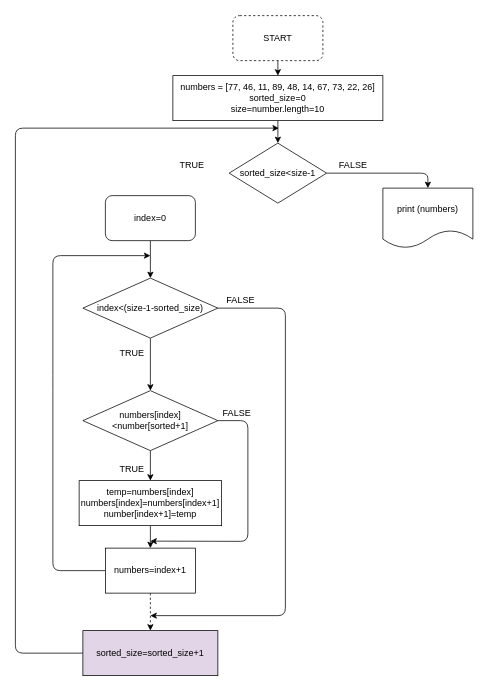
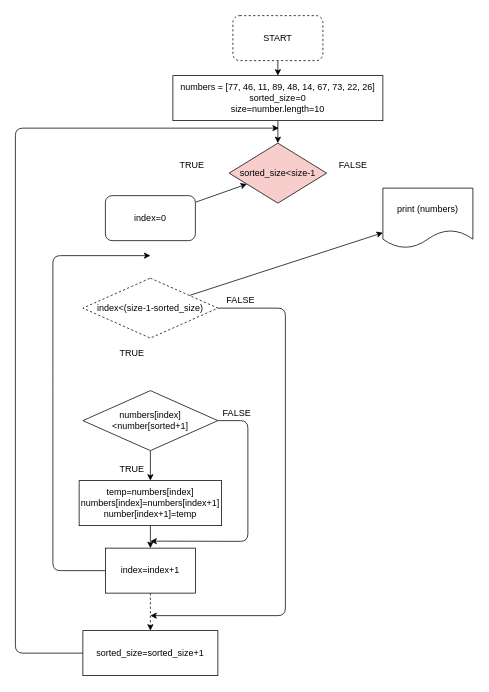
  <mxCell id="0" />
  <mxCell id="1" parent="0" />
  <mxCell id="2" style="edgeStyle=none;html=1;entryX=0.5;entryY=0;entryDx=0;entryDy=0;" edge="1" parent="1" source="3" target="5"><mxGeometry relative="1" as="geometry" /></mxCell>
  <mxCell id="3" value="START" style="rounded=1;whiteSpace=wrap;html=1;dashed=1;" vertex="1" parent="1"><mxGeometry x="310" y="20" width="120" height="60" as="geometry" /></mxCell>
  <mxCell id="4" style="edgeStyle=none;html=1;entryX=0.5;entryY=0;entryDx=0;entryDy=0;" edge="1" parent="1" source="5" target="7"><mxGeometry relative="1" as="geometry" /></mxCell>
  <mxCell id="5" value="numbers = [77, 46, 11, 89, 48, 14, 67, 73, 22, 26]&lt;br&gt;sorted_size=0&lt;br&gt;size=number.length=10" style="rounded=0;whiteSpace=wrap;html=1;" vertex="1" parent="1"><mxGeometry x="230" y="100" width="280" height="60" as="geometry" /></mxCell>
- <mxCell id="6" style="edgeStyle=none;html=1;entryX=0.5;entryY=0;entryDx=0;entryDy=0;" edge="1" parent="1" source="7" target="8"><mxGeometry relative="1" as="geometry"><Array as="points"><mxPoint x="570" y="230" /></Array></mxGeometry></mxCell>
- <mxCell id="7" value="sorted_size&amp;lt;size-1" style="rhombus;whiteSpace=wrap;html=1;" vertex="1" parent="1"><mxGeometry x="305" y="190" width="130" height="80" as="geometry" /></mxCell>
+ <mxCell id="7" value="sorted_size&amp;lt;size-1" style="rhombus;whiteSpace=wrap;html=1;fillColor=#f8cecc;" vertex="1" parent="1"><mxGeometry x="305" y="190" width="130" height="80" as="geometry" /></mxCell>
  <mxCell id="8" value="print (numbers)" style="shape=document;whiteSpace=wrap;html=1;boundedLbl=1;" vertex="1" parent="1"><mxGeometry x="510" y="250" width="120" height="80" as="geometry" /></mxCell>
  <mxCell id="9" value="FALSE" style="text;html=1;align=center;verticalAlign=middle;resizable=0;points=[];autosize=1;strokeColor=none;fillColor=none;" vertex="1" parent="1"><mxGeometry x="445" y="210" width="50" height="20" as="geometry" /></mxCell>
- <mxCell id="10" style="edgeStyle=none;html=1;entryX=0.5;entryY=0;entryDx=0;entryDy=0;" edge="1" parent="1" source="11" target="15"><mxGeometry relative="1" as="geometry" /></mxCell>
+ <mxCell id="10" style="edgeStyle=none;html=1;" edge="1" parent="1" source="11" target="7"><mxGeometry relative="1" as="geometry" /></mxCell>
  <mxCell id="11" value="index=0" style="whiteSpace=wrap;html=1;rounded=1;" vertex="1" parent="1"><mxGeometry x="140" y="260" width="120" height="60" as="geometry" /></mxCell>
  <mxCell id="12" value="TRUE" style="text;html=1;align=center;verticalAlign=middle;resizable=0;points=[];autosize=1;strokeColor=none;fillColor=none;" vertex="1" parent="1"><mxGeometry x="230" y="210" width="50" height="20" as="geometry" /></mxCell>
- <mxCell id="13" style="edgeStyle=none;html=1;entryX=0.5;entryY=0;entryDx=0;entryDy=0;" edge="1" parent="1" source="15" target="18"><mxGeometry relative="1" as="geometry" /></mxCell>
+ <mxCell id="13" style="edgeStyle=none;html=1;" edge="1" parent="1" source="15" target="8"><mxGeometry relative="1" as="geometry" /></mxCell>
  <mxCell id="14" style="edgeStyle=none;html=1;" edge="1" parent="1" source="15"><mxGeometry relative="1" as="geometry"><mxPoint x="200" y="820" as="targetPoint" /><Array as="points"><mxPoint x="380" y="410" /><mxPoint x="380" y="820" /></Array></mxGeometry></mxCell>
- <mxCell id="15" value="index&amp;lt;(size-1-sorted_size)" style="rhombus;whiteSpace=wrap;html=1;" vertex="1" parent="1"><mxGeometry x="110" y="370" width="180" height="80" as="geometry" /></mxCell>
+ <mxCell id="15" value="index&amp;lt;(size-1-sorted_size)" style="rhombus;whiteSpace=wrap;html=1;dashed=1;" vertex="1" parent="1"><mxGeometry x="110" y="370" width="180" height="80" as="geometry" /></mxCell>
  <mxCell id="16" style="edgeStyle=none;html=1;entryX=0.5;entryY=0;entryDx=0;entryDy=0;" edge="1" parent="1" source="18" target="21"><mxGeometry relative="1" as="geometry" /></mxCell>
  <mxCell id="17" style="edgeStyle=none;html=1;" edge="1" parent="1" source="18"><mxGeometry relative="1" as="geometry"><mxPoint x="200" y="720.667" as="targetPoint" /><Array as="points"><mxPoint x="330" y="560" /><mxPoint x="330" y="721" /></Array></mxGeometry></mxCell>
  <mxCell id="18" value="numbers[index]&amp;lt;number[sorted+1]" style="rhombus;whiteSpace=wrap;html=1;" vertex="1" parent="1"><mxGeometry x="110" y="520" width="180" height="80" as="geometry" /></mxCell>
  <mxCell id="19" value="TRUE" style="text;html=1;align=center;verticalAlign=middle;resizable=0;points=[];autosize=1;strokeColor=none;fillColor=none;" vertex="1" parent="1"><mxGeometry x="150" y="460" width="50" height="20" as="geometry" /></mxCell>
  <mxCell id="20" style="edgeStyle=none;html=1;entryX=0.5;entryY=0;entryDx=0;entryDy=0;" edge="1" parent="1" source="21" target="25"><mxGeometry relative="1" as="geometry" /></mxCell>
  <mxCell id="21" value="temp=numbers[index]&lt;br&gt;numbers[index]=numbers[index+1]&lt;br&gt;number[index+1]=temp" style="rounded=0;whiteSpace=wrap;html=1;" vertex="1" parent="1"><mxGeometry x="105" y="640" width="190" height="60" as="geometry" /></mxCell>
  <mxCell id="22" value="TRUE" style="text;html=1;align=center;verticalAlign=middle;resizable=0;points=[];autosize=1;strokeColor=none;fillColor=none;" vertex="1" parent="1"><mxGeometry x="150" y="614.5" width="50" height="20" as="geometry" /></mxCell>
  <mxCell id="23" style="edgeStyle=none;html=1;" edge="1" parent="1" source="25"><mxGeometry relative="1" as="geometry"><mxPoint x="200" y="340" as="targetPoint" /><Array as="points"><mxPoint x="70" y="760" /><mxPoint x="70" y="510" /><mxPoint x="70" y="340" /></Array></mxGeometry></mxCell>
  <mxCell id="24" style="edgeStyle=none;html=1;entryX=0.5;entryY=0;entryDx=0;entryDy=0;dashed=1;" edge="1" parent="1" source="25" target="28"><mxGeometry relative="1" as="geometry" /></mxCell>
- <mxCell id="25" value="numbers=index+1" style="rounded=0;whiteSpace=wrap;html=1;" vertex="1" parent="1"><mxGeometry x="140" y="730" width="120" height="60" as="geometry" /></mxCell>
+ <mxCell id="25" value="index=index+1" style="rounded=0;whiteSpace=wrap;html=1;" vertex="1" parent="1"><mxGeometry x="140" y="730" width="120" height="60" as="geometry" /></mxCell>
  <mxCell id="26" value="FALSE" style="text;html=1;align=center;verticalAlign=middle;resizable=0;points=[];autosize=1;strokeColor=none;fillColor=none;" vertex="1" parent="1"><mxGeometry x="290" y="540" width="50" height="20" as="geometry" /></mxCell>
  <mxCell id="27" style="edgeStyle=none;html=1;" edge="1" parent="1" source="28"><mxGeometry relative="1" as="geometry"><mxPoint x="371.333" y="170" as="targetPoint" /><Array as="points"><mxPoint x="20" y="870" /><mxPoint x="20" y="170" /></Array></mxGeometry></mxCell>
- <mxCell id="28" value="sorted_size=sorted_size+1" style="rounded=0;whiteSpace=wrap;html=1;fillColor=#e1d5e7;" vertex="1" parent="1"><mxGeometry x="110" y="840" width="180" height="60" as="geometry" /></mxCell>
+ <mxCell id="28" value="sorted_size=sorted_size+1" style="rounded=0;whiteSpace=wrap;html=1;" vertex="1" parent="1"><mxGeometry x="110" y="840" width="180" height="60" as="geometry" /></mxCell>
  <mxCell id="29" value="FALSE" style="text;html=1;align=center;verticalAlign=middle;resizable=0;points=[];autosize=1;strokeColor=none;fillColor=none;" vertex="1" parent="1"><mxGeometry x="295" y="390" width="50" height="20" as="geometry" /></mxCell>
